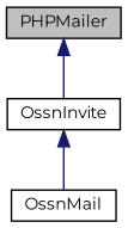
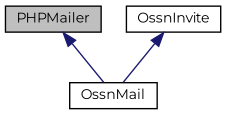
  digraph {
    fontname=Montserrat
    node [color=black fillcolor=white fontname=Montserrat fontsize=10 shape=record style=filled]
    edge [color=midnightblue dir=back fontname=Montserrat fontsize=10 labelfontname=Helvetica labelfontsize=10 style=solid]
    n1 [fillcolor=grey75 fontcolor=black height=0.2 label=PHPMailer width=0.4]
    n2 [height=0.2 label=OssnMail width=0.4]
    n3 [height=0.2 label=OssnInvite width=0.4]
-   n1 -> n3
+   n1 -> n2
    n3 -> n2
  }
